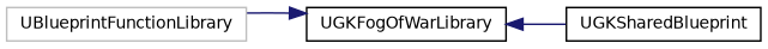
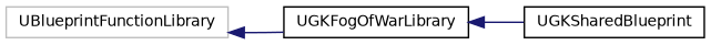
  digraph {
    rankdir=LR
    node [color=black fillcolor=white fontname=Helvetica fontsize=10 shape=record style=filled]
    edge [color=midnightblue dir=back fontname=Helvetica fontsize=10 labelfontname=Helvetica labelfontsize=10 style=solid]
    n1 [color=grey75 height=0.2 label=UBlueprintFunctionLibrary width=0.4]
    n2 [height=0.2 label=UGKFogOfWarLibrary width=0.4]
    n3 [height=0.2 label=UGKSharedBlueprint width=0.4]
-   n2 -> n1
+   n1 -> n2
    n2 -> n3
  }
